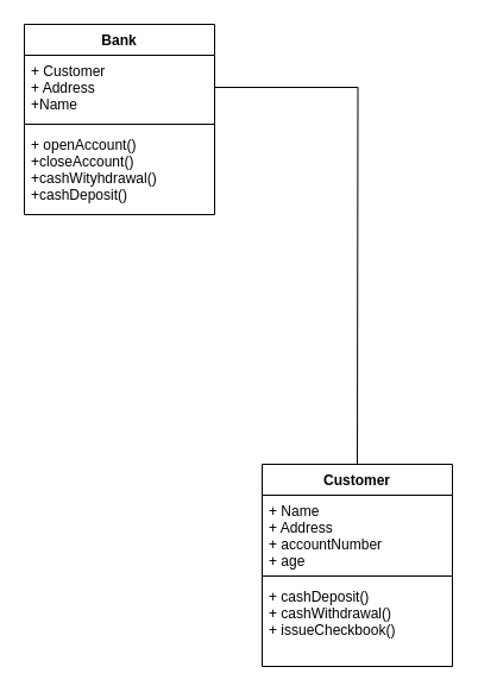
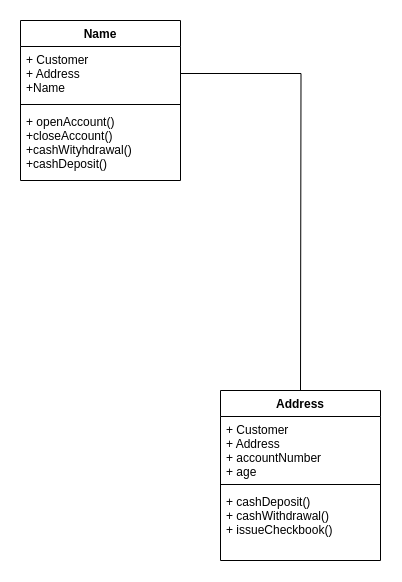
  <mxCell id="0" />
  <mxCell id="1" parent="0" />
- <mxCell id="2" value="Bank" style="swimlane;fontStyle=1;align=center;verticalAlign=top;childLayout=stackLayout;horizontal=1;startSize=26;horizontalStack=0;resizeParent=1;resizeParentMax=0;resizeLast=0;collapsible=1;marginBottom=0;" vertex="1" parent="1"><mxGeometry x="20" y="20" width="160" height="160" as="geometry" /></mxCell>
+ <mxCell id="2" value="Name" style="swimlane;fontStyle=1;align=center;verticalAlign=top;childLayout=stackLayout;horizontal=1;startSize=26;horizontalStack=0;resizeParent=1;resizeParentMax=0;resizeLast=0;collapsible=1;marginBottom=0;" vertex="1" parent="1"><mxGeometry x="20" y="20" width="160" height="160" as="geometry" /></mxCell>
  <mxCell id="3" value="+ Customer&#10;+ Address&#10;+Name&#10;" style="text;strokeColor=none;fillColor=none;align=left;verticalAlign=top;spacingLeft=4;spacingRight=4;overflow=hidden;rotatable=0;points=[[0,0.5],[1,0.5]];portConstraint=eastwest;" vertex="1" parent="2"><mxGeometry y="26" width="160" height="54" as="geometry" /></mxCell>
  <mxCell id="4" value="" style="line;strokeWidth=1;fillColor=none;align=left;verticalAlign=middle;spacingTop=-1;spacingLeft=3;spacingRight=3;rotatable=0;labelPosition=right;points=[];portConstraint=eastwest;" vertex="1" parent="2"><mxGeometry y="80" width="160" height="8" as="geometry" /></mxCell>
  <mxCell id="5" value="+ openAccount()&#10;+closeAccount()&#10;+cashWityhdrawal()&#10;+cashDeposit()" style="text;strokeColor=none;fillColor=none;align=left;verticalAlign=top;spacingLeft=4;spacingRight=4;overflow=hidden;rotatable=0;points=[[0,0.5],[1,0.5]];portConstraint=eastwest;" vertex="1" parent="2"><mxGeometry y="88" width="160" height="72" as="geometry" /></mxCell>
  <mxCell id="6" style="edgeStyle=orthogonalEdgeStyle;rounded=0;orthogonalLoop=1;jettySize=auto;html=1;endArrow=none;endFill=0;" edge="1" parent="1" source="3"><mxGeometry relative="1" as="geometry"><mxPoint x="300" y="390" as="targetPoint" /></mxGeometry></mxCell>
- <mxCell id="7" value="Customer" style="swimlane;fontStyle=1;align=center;verticalAlign=top;childLayout=stackLayout;horizontal=1;startSize=26;horizontalStack=0;resizeParent=1;resizeParentMax=0;resizeLast=0;collapsible=1;marginBottom=0;" vertex="1" parent="1"><mxGeometry x="220" y="390" width="160" height="170" as="geometry" /></mxCell>
- <mxCell id="8" value="+ Name&#10;+ Address&#10;+ accountNumber&#10;+ age" style="text;strokeColor=none;fillColor=none;align=left;verticalAlign=top;spacingLeft=4;spacingRight=4;overflow=hidden;rotatable=0;points=[[0,0.5],[1,0.5]];portConstraint=eastwest;" vertex="1" parent="7"><mxGeometry y="26" width="160" height="64" as="geometry" /></mxCell>
+ <mxCell id="7" value="Address" style="swimlane;fontStyle=1;align=center;verticalAlign=top;childLayout=stackLayout;horizontal=1;startSize=26;horizontalStack=0;resizeParent=1;resizeParentMax=0;resizeLast=0;collapsible=1;marginBottom=0;" vertex="1" parent="1"><mxGeometry x="220" y="390" width="160" height="170" as="geometry" /></mxCell>
+ <mxCell id="8" value="+ Customer&#10;+ Address&#10;+ accountNumber&#10;+ age" style="text;strokeColor=none;fillColor=none;align=left;verticalAlign=top;spacingLeft=4;spacingRight=4;overflow=hidden;rotatable=0;points=[[0,0.5],[1,0.5]];portConstraint=eastwest;" vertex="1" parent="7"><mxGeometry y="26" width="160" height="64" as="geometry" /></mxCell>
  <mxCell id="9" value="" style="line;strokeWidth=1;fillColor=none;align=left;verticalAlign=middle;spacingTop=-1;spacingLeft=3;spacingRight=3;rotatable=0;labelPosition=right;points=[];portConstraint=eastwest;" vertex="1" parent="7"><mxGeometry y="90" width="160" height="8" as="geometry" /></mxCell>
  <mxCell id="10" value="+ cashDeposit()&#10;+ cashWithdrawal()&#10;+ issueCheckbook()&#10;" style="text;strokeColor=none;fillColor=none;align=left;verticalAlign=top;spacingLeft=4;spacingRight=4;overflow=hidden;rotatable=0;points=[[0,0.5],[1,0.5]];portConstraint=eastwest;" vertex="1" parent="7"><mxGeometry y="98" width="160" height="72" as="geometry" /></mxCell>
